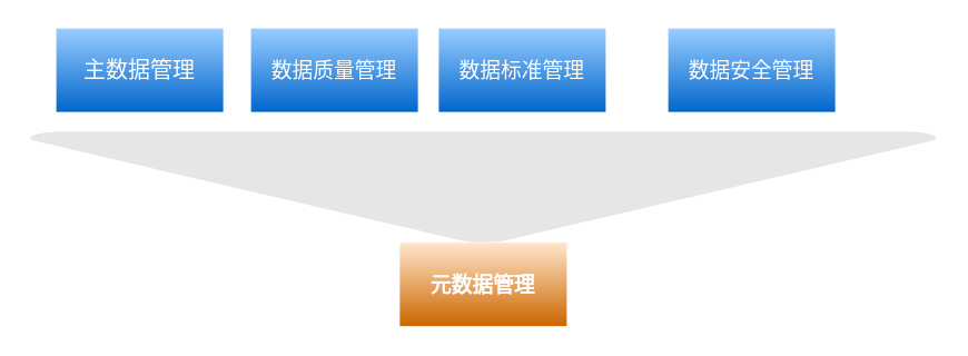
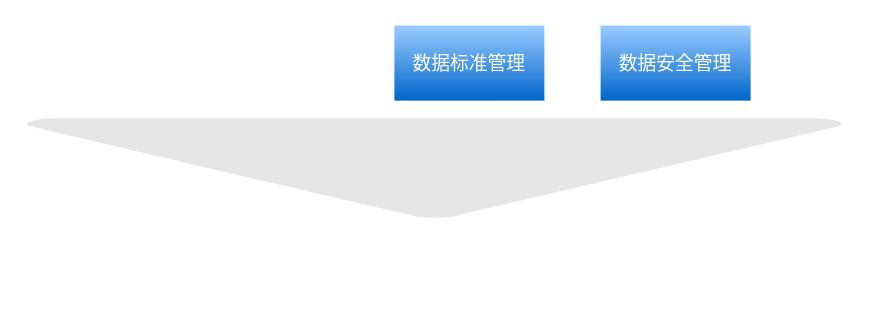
  <mxCell id="0" />
  <mxCell id="1" parent="0" />
- <mxCell id="2" value="&lt;font color=&quot;#ffffff&quot; style=&quot;font-size: 15px&quot;&gt;&lt;b&gt;元数据管理&lt;/b&gt;&lt;/font&gt;" style="rounded=0;whiteSpace=wrap;html=1;strokeColor=none;fillColor=#FFE6CC;gradientColor=#CC6600;" vertex="1" parent="1"><mxGeometry x="287" y="174" width="120" height="60" as="geometry" /></mxCell>
  <mxCell id="3" value="" style="strokeWidth=2;html=1;shape=mxgraph.flowchart.merge_or_storage;whiteSpace=wrap;fillColor=#E6E6E6;strokeColor=none;" vertex="1" parent="1"><mxGeometry x="20" y="94" width="654" height="80" as="geometry" /></mxCell>
- <mxCell id="4" value="主数据管理" style="rounded=0;whiteSpace=wrap;html=1;fillColor=#99CCFF;gradientColor=#0066CC;strokeColor=none;fontColor=#FFFFFF;fontSize=16;" vertex="1" parent="1"><mxGeometry x="40" y="20" width="120" height="60" as="geometry" /></mxCell>
- <mxCell id="5" value="数据质量管理" style="rounded=0;whiteSpace=wrap;html=1;fillColor=#99CCFF;gradientColor=#0066CC;strokeColor=none;fontColor=#FFFFFF;fontSize=15;" vertex="1" parent="1"><mxGeometry x="180" y="20" width="120" height="60" as="geometry" /></mxCell>
  <mxCell id="6" value="数据标准管理" style="rounded=0;whiteSpace=wrap;html=1;fillColor=#99CCFF;gradientColor=#0066CC;strokeColor=none;fontColor=#FFFFFF;fontSize=15;" vertex="1" parent="1"><mxGeometry x="315" y="20" width="120" height="60" as="geometry" /></mxCell>
  <mxCell id="7" value="数据安全管理" style="rounded=0;whiteSpace=wrap;html=1;fillColor=#99CCFF;gradientColor=#0066CC;strokeColor=none;fontColor=#FFFFFF;fontSize=15;" vertex="1" parent="1"><mxGeometry x="480" y="20" width="120" height="60" as="geometry" /></mxCell>
